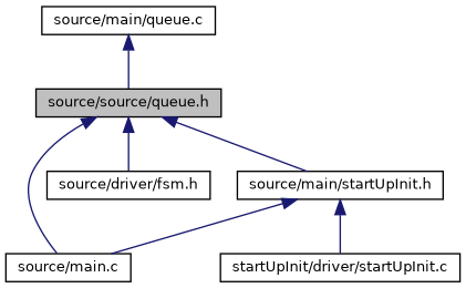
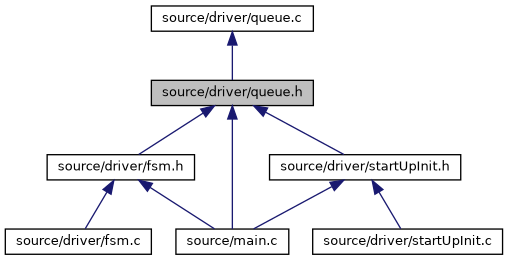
  digraph {
    node [color=black fillcolor=white fontname=Helvetica fontsize=10 shape=record style=filled]
    edge [color=midnightblue dir=back fontname=Helvetica fontsize=10 labelfontname=Helvetica labelfontsize=10 style=solid]
-   n1 [fillcolor=grey75 fontcolor=black height=0.2 label="source/source/queue.h" width=0.4]
+   n1 [fillcolor=grey75 fontcolor=black height=0.2 label="source/driver/queue.h" width=0.4]
    n2 [height=0.2 label="source/main.c" width=0.4]
    n3 [height=0.2 label="source/driver/fsm.h" width=0.4]
-   n4 [height=0.2 label="source/main/startUpInit.h" width=0.4]
-   n6 [height=0.2 label="startUpInit/driver/startUpInit.c" width=0.4]
-   n7 [height=0.2 label="source/main/queue.c" width=0.4]
+   n4 [height=0.2 label="source/driver/startUpInit.h" width=0.4]
+   n5 [height=0.2 label="source/driver/fsm.c" width=0.4]
+   n6 [height=0.2 label="source/driver/startUpInit.c" width=0.4]
+   n7 [height=0.2 label="source/driver/queue.c" width=0.4]
    n1 -> n2
    n1 -> n3
    n1 -> n4
+   n3 -> n2
+   n3 -> n5
    n4 -> n2
    n4 -> n6
    n7 -> n1
  }
